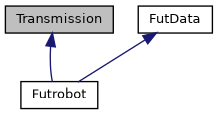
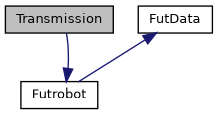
  digraph {
    node [color=black fillcolor=white fontname=Helvetica fontsize=10 shape=record style=filled]
    edge [color=midnightblue dir=back fontname=Helvetica fontsize=10 labelfontname=Helvetica labelfontsize=10 style=solid]
    n1 [fillcolor=grey75 fontcolor=black height=0.2 label=Transmission width=0.4]
    n2 [height=0.2 label=Futrobot width=0.4]
    n3 [height=0.2 label=FutData width=0.4]
-   n1 -> n2
+   n2 -> n1
    n3 -> n2
  }
